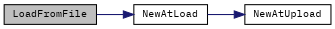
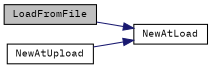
  digraph {
    fontname="IBM Plex Mono"
    rankdir=LR
    node [color=black fillcolor=white fontname="IBM Plex Mono" fontsize=10 shape=record style=filled]
    edge [color=midnightblue fontname="IBM Plex Mono" fontsize=10 labelfontname=Helvetica labelfontsize=10 style=solid]
    n1 [fillcolor=grey75 fontcolor=black height=0.2 label=LoadFromFile width=0.4]
    n2 [height=0.2 label=NewAtLoad width=0.4]
    n3 [height=0.2 label=NewAtUpload width=0.4]
    n1 -> n2
-   n2 -> n3
+   n3 -> n2
  }
